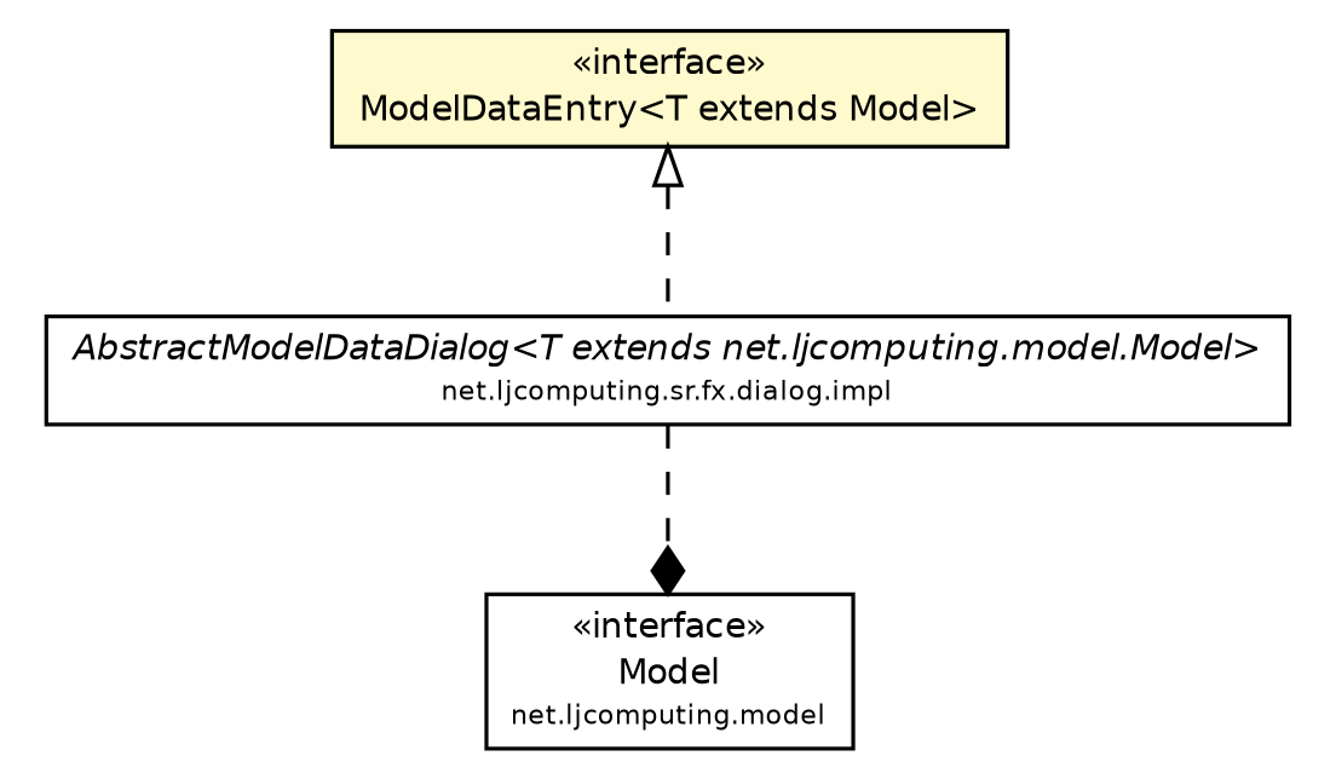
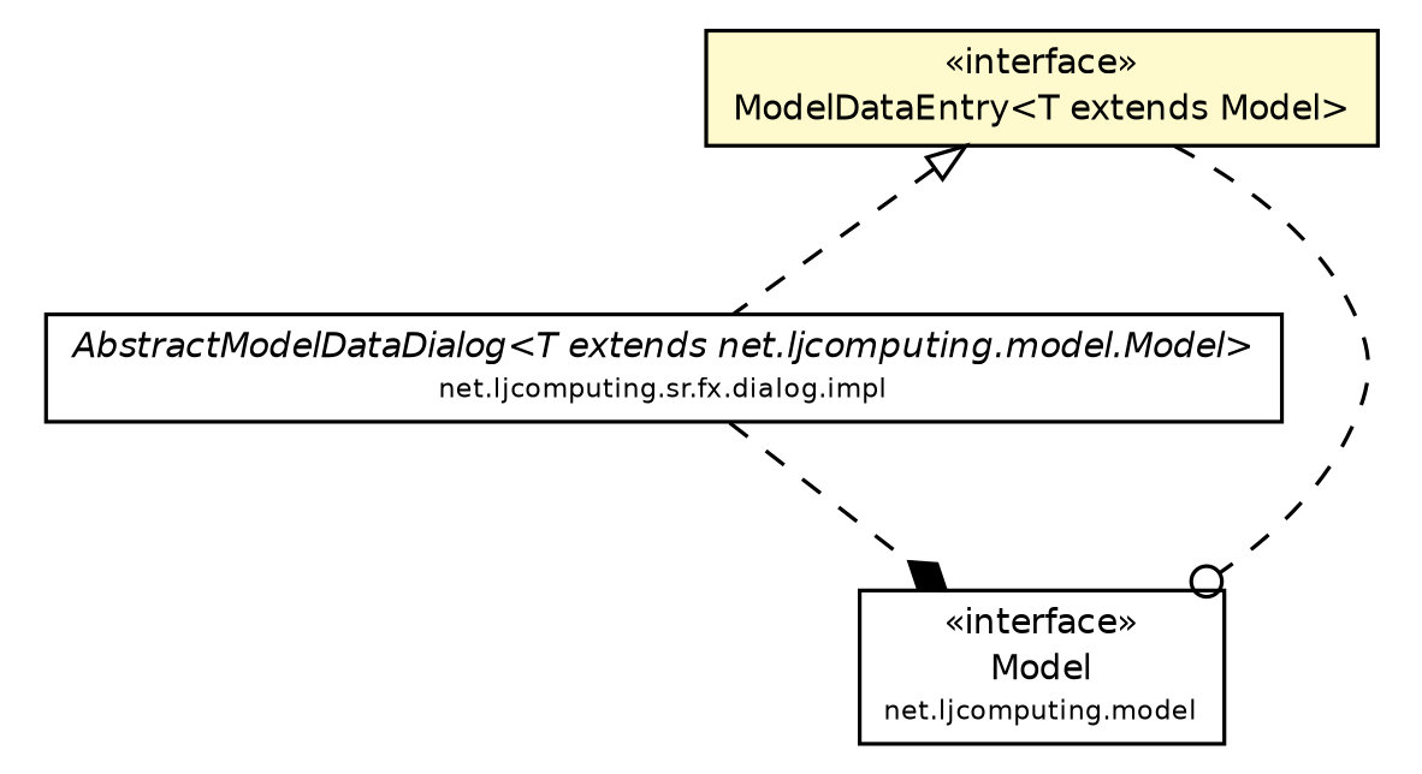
  digraph {
    nodesep=0.25
    ranksep=0.5
    node [fontcolor=black fontname=Helvetica fontsize=9.0 shape=plaintext]
    edge [color=black fontcolor=black fontname=Helvetica fontsize=10.0 headport=p labelfontname=Helvetica labelfontsize=10 style=dashed tailport=p]
    n1 [label=<<table title="net.ljcomputing.sr.fx.dialog.impl.AbstractModelDataDialog" border="0" cellborder="1" cellspacing="0" cellpadding="2" port="p" href="./impl/AbstractModelDataDialog.html"> 		<tr><td><table border="0" cellspacing="0" cellpadding="1"> <tr><td align="center" balign="center"><font face="Helvetica-Oblique"> AbstractModelDataDialog&lt;T extends net.ljcomputing.model.Model&gt; </font></td></tr> <tr><td align="center" balign="center"><font point-size="7.0"> net.ljcomputing.sr.fx.dialog.impl </font></td></tr> 		</table></td></tr> 		</table>>]
    n2 [label=<<table title="net.ljcomputing.model.Model" border="0" cellborder="1" cellspacing="0" cellpadding="2" port="p"> 		<tr><td><table border="0" cellspacing="0" cellpadding="1"> <tr><td align="center" balign="center"> &#171;interface&#187; </td></tr> <tr><td align="center" balign="center"> Model </td></tr> <tr><td align="center" balign="center"><font point-size="7.0"> net.ljcomputing.model </font></td></tr> 		</table></td></tr> 		</table>>]
    n3 [label=<<table title="net.ljcomputing.sr.fx.dialog.ModelDataEntry" border="0" cellborder="1" cellspacing="0" cellpadding="2" port="p" bgcolor="lemonChiffon" href="./ModelDataEntry.html"> 		<tr><td><table border="0" cellspacing="0" cellpadding="1"> <tr><td align="center" balign="center"> &#171;interface&#187; </td></tr> <tr><td align="center" balign="center"> ModelDataEntry&lt;T extends Model&gt; </td></tr> 		</table></td></tr> 		</table>>]
    n1 -> n2 [arrowhead=diamond]
    n3 -> n1 [arrowtail=empty dir=back fontsize=10 color="" fontcolor=""]
+   n3 -> n2 [arrowhead=odot]
  }
